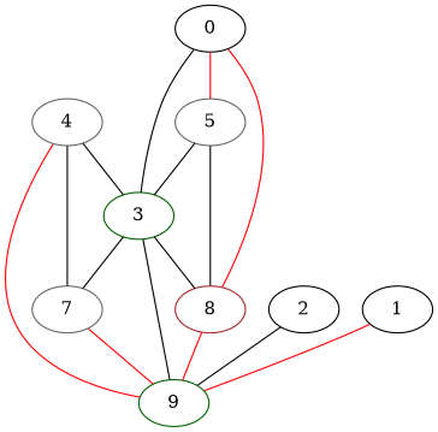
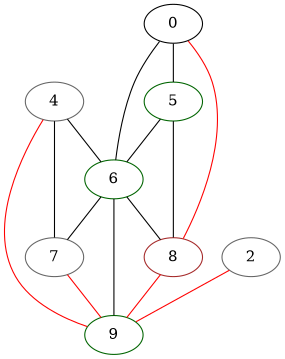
  graph {
    node [color=darkgreen]
-   5 [color=gray40]
+   5
    0 [color=black]
    8 [color=brown]
-   6 [label=3]
-   2 [color=black]
+   6
+   2 [color=gray40]
    9
    7 [color=gray40]
-   1 [color=black]
    4 [color=gray40]
    5 -- 8
    5 -- 6
-   0 -- 5 [color=red]
+   0 -- 5
    0 -- 8 [color=red]
    0 -- 6
    8 -- 9 [color=red]
    6 -- 8
    6 -- 9
    6 -- 7
-   2 -- 9 [color=black]
+   2 -- 9 [color=red]
    7 -- 9 [color=red]
-   1 -- 9 [color=red]
    4 -- 6 [color=black]
    4 -- 9 [color=red]
    4 -- 7 [color=black]
  }
